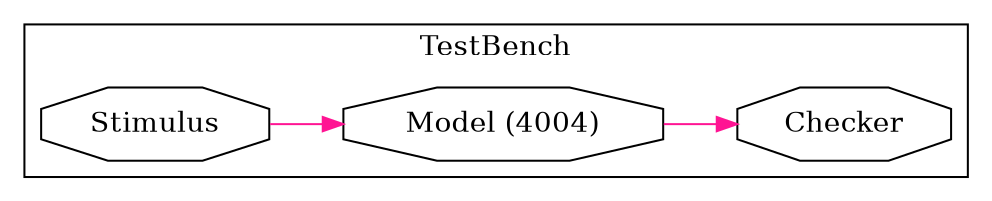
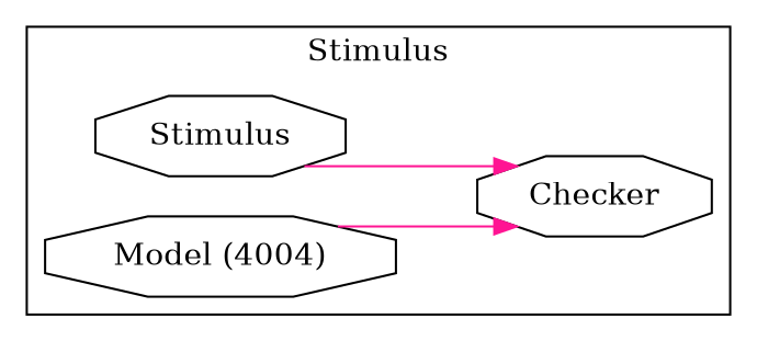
  digraph {
    rankdir=LR
    splines=ortho
    node [shape=octagon]
    edge [color=deeppink]
    n1 [label=Stimulus]
    n2 [label="Model (4004)"]
    n3 [label=Checker]
    subgraph cluster_1 {
-     label=TestBench
+     label=Stimulus
      n1
      n2
      n3
    }
-   n1 -> n2
+   n1 -> n3
    n2 -> n3
  }
